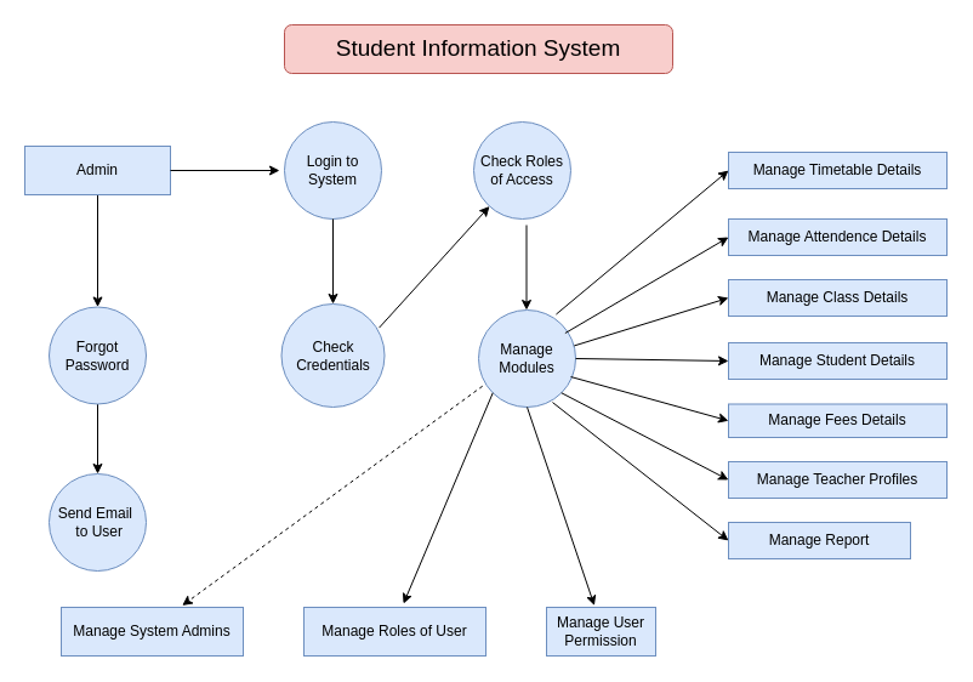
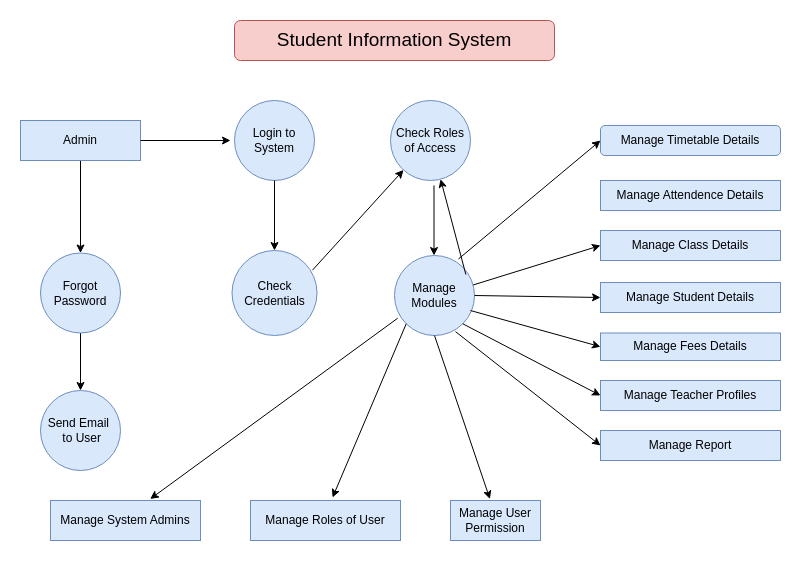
  <mxCell id="0" />
  <mxCell id="1" parent="0" />
  <mxCell id="2" value="&lt;font style=&quot;font-size: 19px;&quot;&gt;Student Information System&lt;/font&gt;" style="rounded=1;whiteSpace=wrap;html=1;fillColor=#f8cecc;strokeColor=#b85450;" vertex="1" parent="1"><mxGeometry x="234" y="20" width="320" height="40" as="geometry" /></mxCell>
  <mxCell id="3" style="edgeStyle=orthogonalEdgeStyle;rounded=0;orthogonalLoop=1;jettySize=auto;html=1;" edge="1" parent="1" source="4" target="14"><mxGeometry relative="1" as="geometry"><mxPoint x="80" y="250" as="targetPoint" /></mxGeometry></mxCell>
  <mxCell id="4" value="Admin" style="rounded=0;whiteSpace=wrap;html=1;fillColor=#dae8fc;strokeColor=#6c8ebf;" vertex="1" parent="1"><mxGeometry x="20" y="120" width="120" height="40" as="geometry" /></mxCell>
  <mxCell id="5" value="" style="endArrow=classic;html=1;rounded=0;exitX=1;exitY=0.5;exitDx=0;exitDy=0;" edge="1" parent="1" source="4"><mxGeometry width="50" height="50" relative="1" as="geometry"><mxPoint x="230" y="270" as="sourcePoint" /><mxPoint x="230" y="140" as="targetPoint" /></mxGeometry></mxCell>
  <mxCell id="6" value="Login to System" style="ellipse;whiteSpace=wrap;html=1;aspect=fixed;fillColor=#dae8fc;strokeColor=#6c8ebf;" vertex="1" parent="1"><mxGeometry x="234" y="100" width="80" height="80" as="geometry" /></mxCell>
  <mxCell id="7" value="" style="endArrow=classic;html=1;rounded=0;exitX=0.5;exitY=1;exitDx=0;exitDy=0;entryX=0.5;entryY=0;entryDx=0;entryDy=0;" edge="1" parent="1" source="6" target="8"><mxGeometry width="50" height="50" relative="1" as="geometry"><mxPoint x="230" y="270" as="sourcePoint" /><mxPoint x="290" y="250" as="targetPoint" /></mxGeometry></mxCell>
  <mxCell id="8" value="Check Credentials" style="ellipse;whiteSpace=wrap;html=1;aspect=fixed;fillColor=#dae8fc;strokeColor=#6c8ebf;" vertex="1" parent="1"><mxGeometry x="231.5" y="250" width="85" height="85" as="geometry" /></mxCell>
  <mxCell id="9" value="" style="endArrow=classic;html=1;rounded=0;exitX=0.947;exitY=0.231;exitDx=0;exitDy=0;exitPerimeter=0;" edge="1" parent="1" source="8" target="10"><mxGeometry width="50" height="50" relative="1" as="geometry"><mxPoint x="340" y="240" as="sourcePoint" /><mxPoint x="400" y="190" as="targetPoint" /><Array as="points" /></mxGeometry></mxCell>
  <mxCell id="10" value="Check Roles of Access" style="ellipse;whiteSpace=wrap;html=1;aspect=fixed;fillColor=#dae8fc;strokeColor=#6c8ebf;" vertex="1" parent="1"><mxGeometry x="390" y="100" width="80" height="80" as="geometry" /></mxCell>
  <mxCell id="11" value="Manage Modules" style="ellipse;whiteSpace=wrap;html=1;aspect=fixed;fillColor=#dae8fc;strokeColor=#6c8ebf;" vertex="1" parent="1"><mxGeometry x="394" y="255" width="80" height="80" as="geometry" /></mxCell>
  <mxCell id="12" value="" style="endArrow=classic;html=1;rounded=0;exitX=0.5;exitY=1;exitDx=0;exitDy=0;" edge="1" parent="1"><mxGeometry width="50" height="50" relative="1" as="geometry"><mxPoint x="433.5" y="185" as="sourcePoint" /><mxPoint x="433.5" y="255" as="targetPoint" /></mxGeometry></mxCell>
  <mxCell id="13" style="edgeStyle=orthogonalEdgeStyle;rounded=0;orthogonalLoop=1;jettySize=auto;html=1;" edge="1" parent="1" source="14" target="15"><mxGeometry relative="1" as="geometry"><mxPoint x="80" y="420" as="targetPoint" /></mxGeometry></mxCell>
  <mxCell id="14" value="Forgot Password" style="ellipse;whiteSpace=wrap;html=1;aspect=fixed;fillColor=#dae8fc;strokeColor=#6c8ebf;" vertex="1" parent="1"><mxGeometry x="40" y="252.5" width="80" height="80" as="geometry" /></mxCell>
  <mxCell id="15" value="Send Email&amp;nbsp; &amp;nbsp;to User" style="ellipse;whiteSpace=wrap;html=1;aspect=fixed;fillColor=#dae8fc;strokeColor=#6c8ebf;" vertex="1" parent="1"><mxGeometry x="40" y="390" width="80" height="80" as="geometry" /></mxCell>
  <mxCell id="16" value="" style="endArrow=classic;html=1;rounded=0;exitX=0.799;exitY=0.044;exitDx=0;exitDy=0;exitPerimeter=0;entryX=0;entryY=0.5;entryDx=0;entryDy=0;" edge="1" parent="1" source="11" target="17"><mxGeometry width="50" height="50" relative="1" as="geometry"><mxPoint x="350" y="290" as="sourcePoint" /><mxPoint x="600" y="120" as="targetPoint" /></mxGeometry></mxCell>
- <mxCell id="17" value="Manage Timetable Details" style="rounded=0;whiteSpace=wrap;html=1;fillColor=#dae8fc;strokeColor=#6c8ebf;" vertex="1" parent="1"><mxGeometry x="600" y="125" width="180" height="30" as="geometry" /></mxCell>
+ <mxCell id="17" value="Manage Timetable Details" style="whiteSpace=wrap;html=1;fillColor=#dae8fc;strokeColor=#6c8ebf;rounded=1;" vertex="1" parent="1"><mxGeometry x="600" y="125" width="180" height="30" as="geometry" /></mxCell>
  <mxCell id="18" value="Manage Attendence Details" style="rounded=0;whiteSpace=wrap;html=1;fillColor=#dae8fc;strokeColor=#6c8ebf;" vertex="1" parent="1"><mxGeometry x="600" y="180" width="180" height="30" as="geometry" /></mxCell>
- <mxCell id="19" value="Manage Report" style="rounded=0;whiteSpace=wrap;html=1;fillColor=#dae8fc;strokeColor=#6c8ebf;" vertex="1" parent="1"><mxGeometry x="600" y="430" width="150" height="30" as="geometry" /></mxCell>
+ <mxCell id="19" value="Manage Report" style="rounded=0;whiteSpace=wrap;html=1;fillColor=#dae8fc;strokeColor=#6c8ebf;" vertex="1" parent="1"><mxGeometry x="600" y="430" width="180" height="30" as="geometry" /></mxCell>
  <mxCell id="20" value="Manage Teacher Profiles" style="rounded=0;whiteSpace=wrap;html=1;fillColor=#dae8fc;strokeColor=#6c8ebf;" vertex="1" parent="1"><mxGeometry x="600" y="380" width="180" height="30" as="geometry" /></mxCell>
  <mxCell id="21" value="Manage Fees Details" style="rounded=0;whiteSpace=wrap;html=1;fillColor=#dae8fc;strokeColor=#6c8ebf;" vertex="1" parent="1"><mxGeometry x="600" y="332.5" width="180" height="27.5" as="geometry" /></mxCell>
  <mxCell id="22" value="Manage Student Details" style="rounded=0;whiteSpace=wrap;html=1;fillColor=#dae8fc;strokeColor=#6c8ebf;" vertex="1" parent="1"><mxGeometry x="600" y="282" width="180" height="30" as="geometry" /></mxCell>
  <mxCell id="23" value="Manage Class Details" style="rounded=0;whiteSpace=wrap;html=1;fillColor=#dae8fc;strokeColor=#6c8ebf;" vertex="1" parent="1"><mxGeometry x="600" y="230" width="180" height="30" as="geometry" /></mxCell>
  <mxCell id="24" value="Manage System Admins" style="rounded=0;whiteSpace=wrap;html=1;fillColor=#dae8fc;strokeColor=#6c8ebf;" vertex="1" parent="1"><mxGeometry x="50" y="500" width="150" height="40" as="geometry" /></mxCell>
  <mxCell id="25" value="Manage Roles of User" style="rounded=0;whiteSpace=wrap;html=1;fillColor=#dae8fc;strokeColor=#6c8ebf;" vertex="1" parent="1"><mxGeometry x="250" y="500" width="150" height="40" as="geometry" /></mxCell>
  <mxCell id="26" value="Manage User Permission" style="rounded=0;whiteSpace=wrap;html=1;fillColor=#dae8fc;strokeColor=#6c8ebf;" vertex="1" parent="1"><mxGeometry x="450" y="500" width="90" height="40" as="geometry" /></mxCell>
- <mxCell id="27" value="" style="endArrow=classic;html=1;rounded=0;entryX=0;entryY=0.5;entryDx=0;entryDy=0;exitX=0.892;exitY=0.238;exitDx=0;exitDy=0;exitPerimeter=0;" edge="1" parent="1" source="11" target="18"><mxGeometry width="50" height="50" relative="1" as="geometry"><mxPoint x="350" y="390" as="sourcePoint" /><mxPoint x="400" y="340" as="targetPoint" /></mxGeometry></mxCell>
+ <mxCell id="27" value="" style="endArrow=classic;html=1;rounded=0;exitX=0.892;exitY=0.238;exitDx=0;exitDy=0;exitPerimeter=0;" edge="1" parent="1" source="11" target="10"><mxGeometry width="50" height="50" relative="1" as="geometry"><mxPoint x="350" y="390" as="sourcePoint" /><mxPoint x="400" y="340" as="targetPoint" /></mxGeometry></mxCell>
  <mxCell id="28" value="" style="endArrow=classic;html=1;rounded=0;entryX=0.438;entryY=-0.038;entryDx=0;entryDy=0;entryPerimeter=0;exitX=0.5;exitY=1;exitDx=0;exitDy=0;" edge="1" parent="1" source="11" target="26"><mxGeometry width="50" height="50" relative="1" as="geometry"><mxPoint x="350" y="390" as="sourcePoint" /><mxPoint x="400" y="340" as="targetPoint" /></mxGeometry></mxCell>
  <mxCell id="29" value="" style="endArrow=classic;html=1;rounded=0;entryX=0;entryY=0.5;entryDx=0;entryDy=0;exitX=0.762;exitY=0.951;exitDx=0;exitDy=0;exitPerimeter=0;" edge="1" parent="1" source="11" target="19"><mxGeometry width="50" height="50" relative="1" as="geometry"><mxPoint x="430" y="340" as="sourcePoint" /><mxPoint x="400" y="340" as="targetPoint" /></mxGeometry></mxCell>
  <mxCell id="30" value="" style="endArrow=classic;html=1;rounded=0;entryX=0;entryY=0.5;entryDx=0;entryDy=0;exitX=1;exitY=1;exitDx=0;exitDy=0;" edge="1" parent="1" source="11" target="20"><mxGeometry width="50" height="50" relative="1" as="geometry"><mxPoint x="470" y="320" as="sourcePoint" /><mxPoint x="626" y="380" as="targetPoint" /></mxGeometry></mxCell>
  <mxCell id="31" value="" style="endArrow=classic;html=1;rounded=0;entryX=0;entryY=0.5;entryDx=0;entryDy=0;exitX=1;exitY=0.5;exitDx=0;exitDy=0;" edge="1" parent="1" source="11" target="22"><mxGeometry width="50" height="50" relative="1" as="geometry"><mxPoint x="350" y="390" as="sourcePoint" /><mxPoint x="400" y="340" as="targetPoint" /></mxGeometry></mxCell>
  <mxCell id="32" value="" style="endArrow=classic;html=1;rounded=0;entryX=0;entryY=0.5;entryDx=0;entryDy=0;exitX=0.95;exitY=0.688;exitDx=0;exitDy=0;exitPerimeter=0;" edge="1" parent="1" source="11" target="21"><mxGeometry width="50" height="50" relative="1" as="geometry"><mxPoint x="480" y="310" as="sourcePoint" /><mxPoint x="400" y="340" as="targetPoint" /></mxGeometry></mxCell>
  <mxCell id="33" value="" style="endArrow=classic;html=1;rounded=0;entryX=0;entryY=0.5;entryDx=0;entryDy=0;exitX=0.984;exitY=0.368;exitDx=0;exitDy=0;exitPerimeter=0;" edge="1" parent="1" source="11" target="23"><mxGeometry width="50" height="50" relative="1" as="geometry"><mxPoint x="350" y="390" as="sourcePoint" /><mxPoint x="400" y="340" as="targetPoint" /></mxGeometry></mxCell>
  <mxCell id="34" value="" style="endArrow=classic;html=1;rounded=0;entryX=0.547;entryY=-0.075;entryDx=0;entryDy=0;entryPerimeter=0;exitX=0;exitY=1;exitDx=0;exitDy=0;" edge="1" parent="1" source="11" target="25"><mxGeometry width="50" height="50" relative="1" as="geometry"><mxPoint x="350" y="390" as="sourcePoint" /><mxPoint x="400" y="340" as="targetPoint" /></mxGeometry></mxCell>
- <mxCell id="35" value="" style="endArrow=classic;html=1;rounded=0;entryX=0.665;entryY=-0.038;entryDx=0;entryDy=0;entryPerimeter=0;exitX=0.04;exitY=0.784;exitDx=0;exitDy=0;exitPerimeter=0;dashed=1;" edge="1" parent="1" source="11" target="24"><mxGeometry width="50" height="50" relative="1" as="geometry"><mxPoint x="280" y="370" as="sourcePoint" /><mxPoint x="400" y="340" as="targetPoint" /></mxGeometry></mxCell>
+ <mxCell id="35" value="" style="endArrow=classic;html=1;rounded=0;entryX=0.665;entryY=-0.038;entryDx=0;entryDy=0;entryPerimeter=0;exitX=0.04;exitY=0.784;exitDx=0;exitDy=0;exitPerimeter=0;" edge="1" parent="1" source="11" target="24"><mxGeometry width="50" height="50" relative="1" as="geometry"><mxPoint x="280" y="370" as="sourcePoint" /><mxPoint x="400" y="340" as="targetPoint" /></mxGeometry></mxCell>
